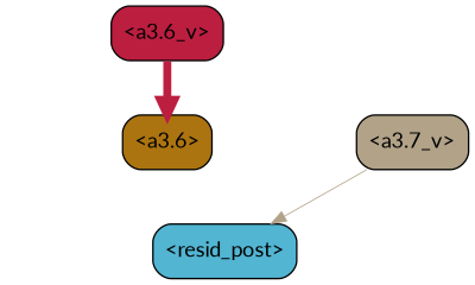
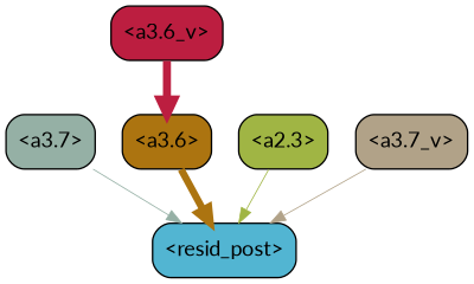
  strict digraph {
    fontname=Lato
    splines=true
    node [color=black fontname=Lato shape=box style="filled, rounded"]
    edge [fontname=Lato penwidth=0.6]
+   "<a3.7>" [fillcolor="#95b0a5"]
    "<resid_post>" [fillcolor="#52b5d2"]
    "<a3.6>" [fillcolor="#ac7410"]
+   "<a2.3>" [fillcolor="#a0b544"]
    "<a3.7_v>" [fillcolor="#b1a288"]
    "<a3.6_v>" [fillcolor="#bc1e40"]
+   "<a3.7>" -> "<resid_post>" [color="#95b0a5"]
+   "<a3.6>" -> "<resid_post>" [color="#ac7410" penwidth=4.746312499046326]
+   "<a2.3>" -> "<resid_post>" [color="#a0b544"]
    "<a3.7_v>" -> "<resid_post>" [color="#b1a288"]
    "<a3.6_v>" -> "<a3.6>" [color="#bc1e40" penwidth=5.297133803367615]
  }
